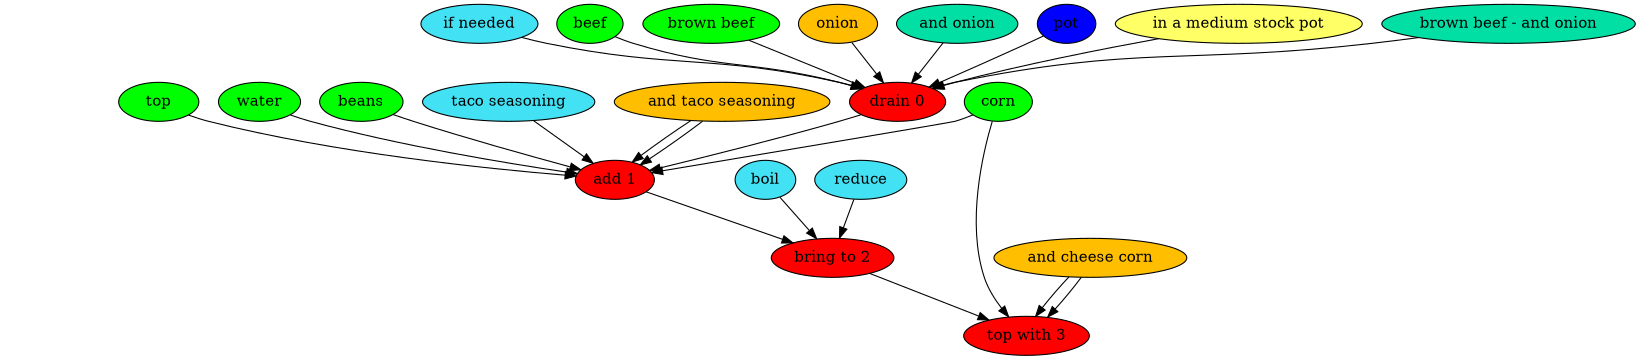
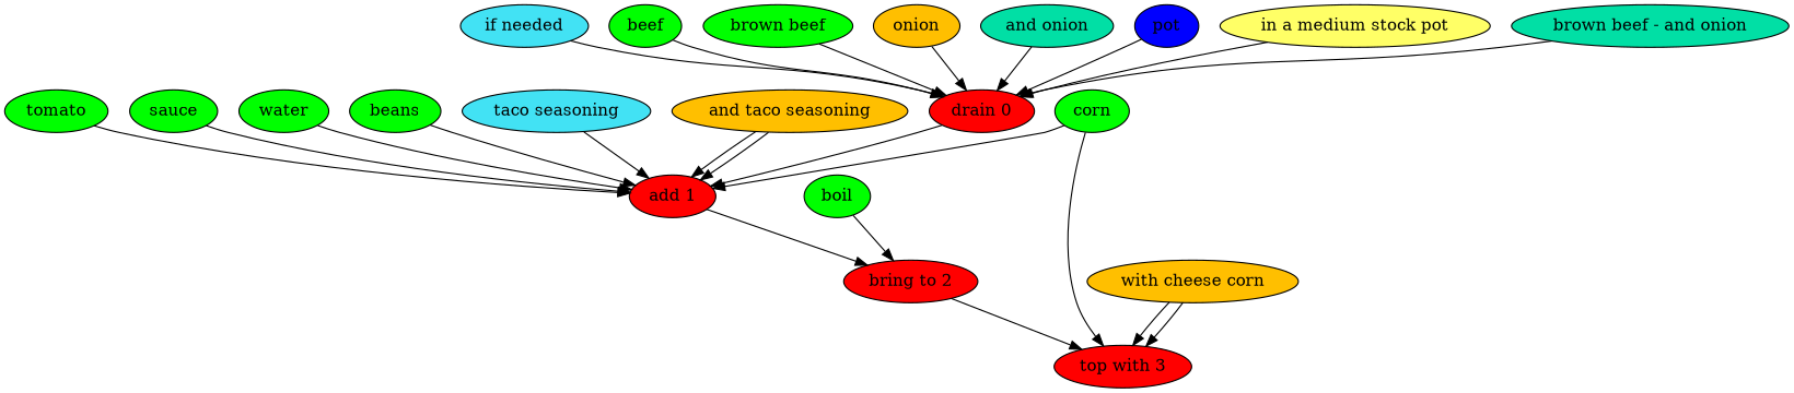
  digraph {
    node [fillcolor=green style=filled]
    "drain 0" [fillcolor=red]
    "add 1" [fillcolor=red]
    "bring to 2" [fillcolor=red]
    "if needed" [fillcolor="#42e2f4"]
    beef
    "brown beef"
    onion [fillcolor="#FFBF00"]
    "and onion" [fillcolor="#01DFA5"]
    pot [fillcolor="#0000ff"]
    "in a medium stock pot" [fillcolor="#ffff66"]
    "brown beef - and onion" [fillcolor="#01DFA5"]
    "top with 3" [fillcolor=red]
-   sauce [label=top]
+   tomato
+   sauce
    water
    beans
    corn
    "taco seasoning" [fillcolor="#42e2f4"]
    "and taco seasoning" [fillcolor="#FFBF00"]
-   boil [fillcolor="#42e2f4"]
-   reduce [fillcolor="#42e2f4"]
-   "with cheese corn" [fillcolor="#FFBF00" label="and cheese corn"]
+   boil
+   "with cheese corn" [fillcolor="#FFBF00"]
    "drain 0" -> "add 1"
    "add 1" -> "bring to 2"
    "bring to 2" -> "top with 3"
    "if needed" -> "drain 0"
    beef -> "drain 0"
    "brown beef" -> "drain 0"
    onion -> "drain 0"
    "and onion" -> "drain 0"
    pot -> "drain 0"
    "in a medium stock pot" -> "drain 0"
    "brown beef - and onion" -> "drain 0"
+   tomato -> "add 1"
    sauce -> "add 1"
    water -> "add 1"
    beans -> "add 1"
    corn -> "add 1"
    corn -> "top with 3"
    "taco seasoning" -> "add 1"
    "and taco seasoning" -> "add 1"
    "and taco seasoning" -> "add 1"
    boil -> "bring to 2"
-   reduce -> "bring to 2"
    "with cheese corn" -> "top with 3"
    "with cheese corn" -> "top with 3"
  }
